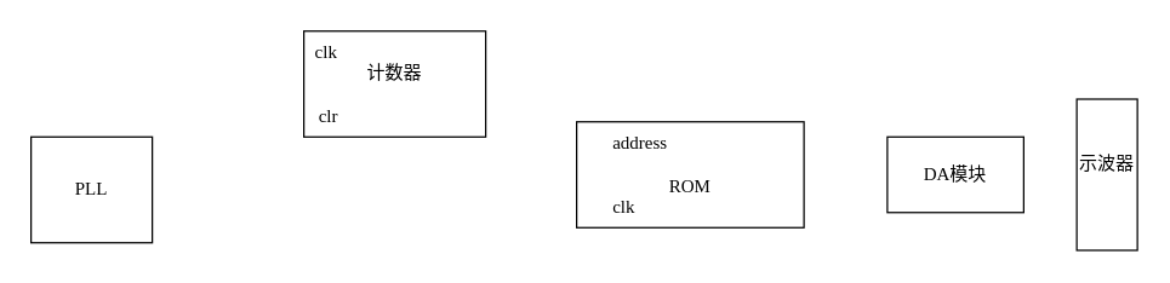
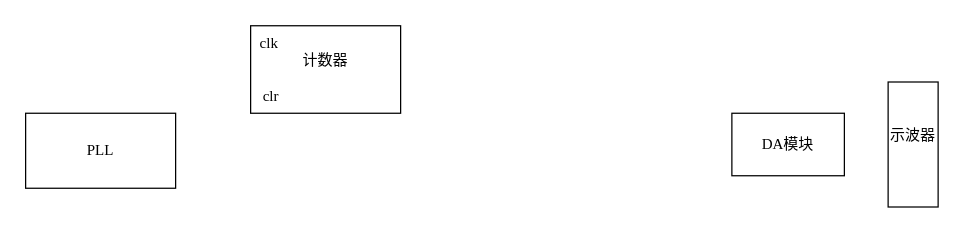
  <mxCell id="0" />
  <mxCell id="1" parent="0" />
- <mxCell id="2" value="&lt;font face=&quot;Times New Roman&quot;&gt;PLL&lt;/font&gt;" style="rounded=0;whiteSpace=wrap;html=1;" vertex="1" parent="1"><mxGeometry x="20" y="90" width="80" height="70" as="geometry" /></mxCell>
+ <mxCell id="2" value="&lt;font face=&quot;Times New Roman&quot;&gt;PLL&lt;/font&gt;" style="rounded=0;whiteSpace=wrap;html=1;" vertex="1" parent="1"><mxGeometry x="20" y="90" width="120" height="60" as="geometry" /></mxCell>
  <mxCell id="3" value="&lt;div&gt;&lt;font face=&quot;Times New Roman&quot;&gt;clk&amp;nbsp; &amp;nbsp; &amp;nbsp; &amp;nbsp; &amp;nbsp; &amp;nbsp; &amp;nbsp; &amp;nbsp; &amp;nbsp; &amp;nbsp; &amp;nbsp; &amp;nbsp; &amp;nbsp; &amp;nbsp; &amp;nbsp;&amp;nbsp;&lt;/font&gt;&lt;/div&gt;&lt;div&gt;&lt;span style=&quot;background-color: initial;&quot;&gt;计数器&lt;/span&gt;&lt;br&gt;&lt;/div&gt;&lt;div&gt;&lt;br&gt;&lt;/div&gt;&lt;div&gt;&lt;font face=&quot;Times New Roman&quot;&gt;clr&amp;nbsp; &amp;nbsp; &amp;nbsp; &amp;nbsp; &amp;nbsp; &amp;nbsp; &amp;nbsp; &amp;nbsp; &amp;nbsp; &amp;nbsp; &amp;nbsp; &amp;nbsp; &amp;nbsp; &amp;nbsp; &amp;nbsp;&lt;/font&gt;&lt;/div&gt;" style="rounded=0;whiteSpace=wrap;html=1;" vertex="1" parent="1"><mxGeometry x="200" y="20" width="120" height="70" as="geometry" /></mxCell>
- <mxCell id="4" value="&lt;div style=&quot;text-align: left;&quot;&gt;&lt;font face=&quot;Times New Roman&quot;&gt;address&amp;nbsp; &amp;nbsp; &amp;nbsp; &amp;nbsp; &amp;nbsp; &amp;nbsp; &amp;nbsp; &amp;nbsp; &amp;nbsp; &amp;nbsp;&amp;nbsp;&lt;/font&gt;&lt;/div&gt;&lt;div&gt;&lt;font face=&quot;cEjYGs6GHXwc83gOb5KY&quot;&gt;&lt;br&gt;&lt;/font&gt;&lt;/div&gt;&lt;font face=&quot;cEjYGs6GHXwc83gOb5KY&quot;&gt;ROM&lt;/font&gt;&lt;div&gt;&lt;div&gt;&lt;div&gt;&lt;font face=&quot;cEjYGs6GHXwc83gOb5KY&quot;&gt;clk&amp;nbsp; &amp;nbsp; &amp;nbsp; &amp;nbsp; &amp;nbsp; &amp;nbsp; &amp;nbsp; &amp;nbsp; &amp;nbsp; &amp;nbsp; &amp;nbsp; &amp;nbsp; &amp;nbsp; &amp;nbsp; &amp;nbsp;&lt;/font&gt;&lt;/div&gt;&lt;/div&gt;&lt;/div&gt;" style="rounded=0;whiteSpace=wrap;html=1;" vertex="1" parent="1"><mxGeometry x="380" y="80" width="150" height="70" as="geometry" /></mxCell>
  <mxCell id="5" value="&lt;font face=&quot;Times New Roman&quot;&gt;DA&lt;/font&gt;模块" style="rounded=0;whiteSpace=wrap;html=1;" vertex="1" parent="1"><mxGeometry x="585" y="90" width="90" height="50" as="geometry" /></mxCell>
  <mxCell id="6" value="示波器&lt;div&gt;&lt;br&gt;&lt;/div&gt;" style="rounded=0;whiteSpace=wrap;html=1;" vertex="1" parent="1"><mxGeometry x="710" y="65" width="40" height="100" as="geometry" /></mxCell>
